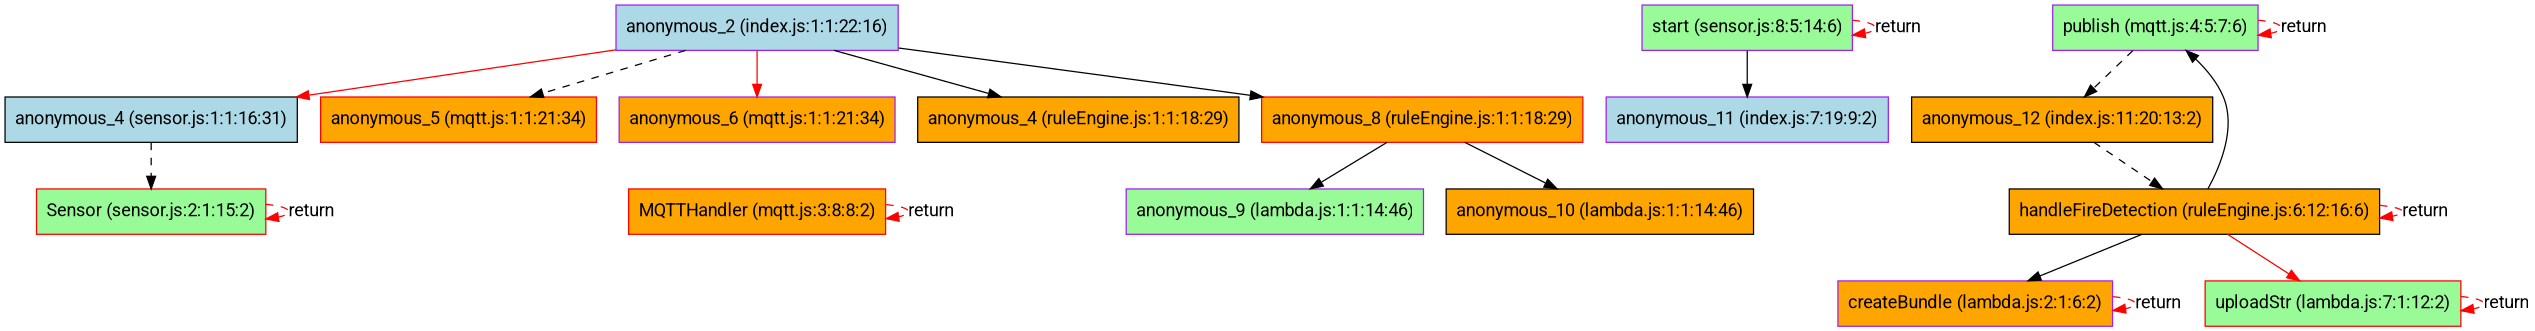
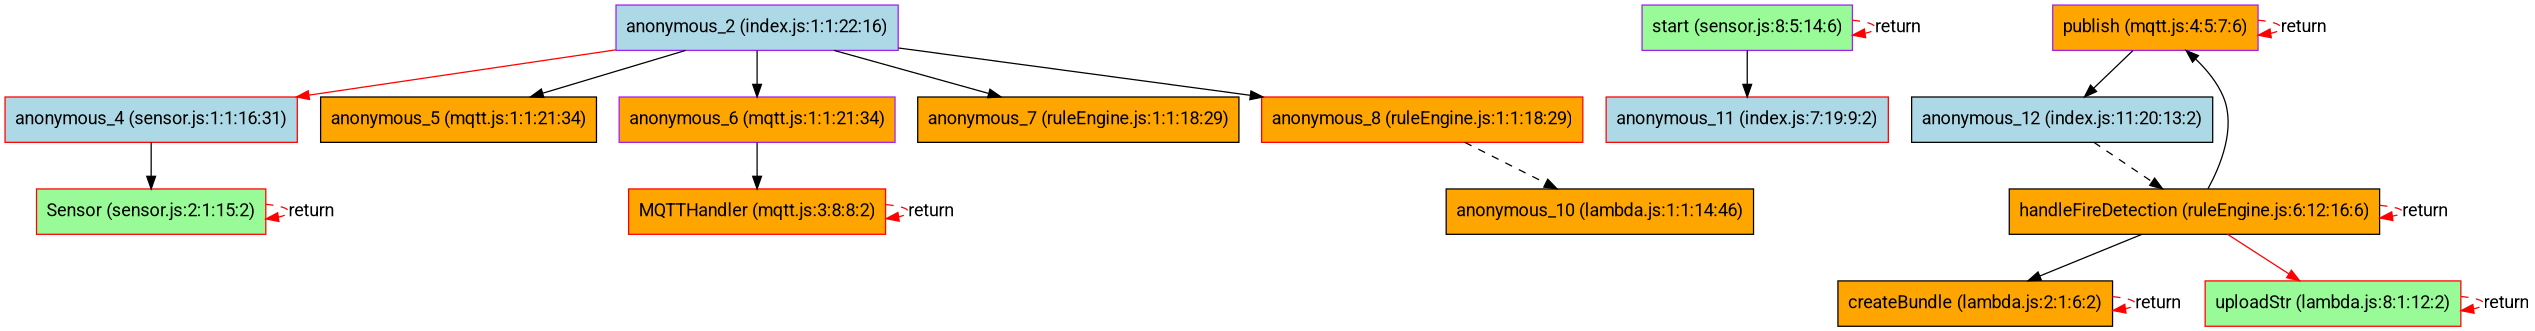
  digraph {
    fontname=Roboto
    node [color=purple fillcolor=orange fontname=Roboto shape=box style=filled]
    edge [color=black fontname=Roboto]
    "anonymous_2 (index.js:1:1:22:16)" [fillcolor=lightblue]
-   "anonymous_4 (sensor.js:1:1:16:31)" [color=black fillcolor=lightblue]
-   "anonymous_5 (mqtt.js:1:1:21:34)" [color=red]
+   "anonymous_4 (sensor.js:1:1:16:31)" [color=red fillcolor=lightblue]
+   "anonymous_5 (mqtt.js:1:1:21:34)" [color=black]
    "anonymous_6 (mqtt.js:1:1:21:34)"
-   "anonymous_7 (ruleEngine.js:1:1:18:29)" [color=black label="anonymous_4 (ruleEngine.js:1:1:18:29)"]
+   "anonymous_7 (ruleEngine.js:1:1:18:29)" [color=black]
    "anonymous_8 (ruleEngine.js:1:1:18:29)" [color=red]
    "Sensor (sensor.js:2:1:15:2)" [color=red fillcolor=palegreen]
    n8 [color=red label="MQTTHandler (mqtt.js:3:8:8:2)"]
-   "anonymous_9 (lambda.js:1:1:14:46)" [fillcolor=palegreen]
    "anonymous_10 (lambda.js:1:1:14:46)" [color=black]
    "start (sensor.js:8:5:14:6)" [fillcolor=palegreen]
-   "anonymous_11 (index.js:7:19:9:2)" [fillcolor=lightblue]
-   "publish (mqtt.js:4:5:7:6)" [fillcolor=palegreen]
-   "anonymous_12 (index.js:11:20:13:2)" [color=black]
+   "anonymous_11 (index.js:7:19:9:2)" [color=red fillcolor=lightblue]
+   "publish (mqtt.js:4:5:7:6)"
+   "anonymous_12 (index.js:11:20:13:2)" [color=black fillcolor=lightblue]
    "handleFireDetection (ruleEngine.js:6:12:16:6)" [color=black]
-   "createBundle (lambda.js:2:1:6:2)"
-   "uploadStr (lambda.js:8:1:12:2)" [color=red fillcolor=palegreen label="uploadStr (lambda.js:7:1:12:2)"]
+   "createBundle (lambda.js:2:1:6:2)" [color=black]
+   "uploadStr (lambda.js:8:1:12:2)" [color=red fillcolor=palegreen]
    "anonymous_2 (index.js:1:1:22:16)" -> "anonymous_4 (sensor.js:1:1:16:31)" [color=red]
-   "anonymous_2 (index.js:1:1:22:16)" -> "anonymous_5 (mqtt.js:1:1:21:34)" [style=dashed]
-   "anonymous_2 (index.js:1:1:22:16)" -> "anonymous_6 (mqtt.js:1:1:21:34)" [color=red]
+   "anonymous_2 (index.js:1:1:22:16)" -> "anonymous_5 (mqtt.js:1:1:21:34)"
+   "anonymous_2 (index.js:1:1:22:16)" -> "anonymous_6 (mqtt.js:1:1:21:34)"
    "anonymous_2 (index.js:1:1:22:16)" -> "anonymous_7 (ruleEngine.js:1:1:18:29)"
    "anonymous_2 (index.js:1:1:22:16)" -> "anonymous_8 (ruleEngine.js:1:1:18:29)"
-   "anonymous_4 (sensor.js:1:1:16:31)" -> "Sensor (sensor.js:2:1:15:2)" [style=dashed]
-   "anonymous_8 (ruleEngine.js:1:1:18:29)" -> "anonymous_9 (lambda.js:1:1:14:46)"
-   "anonymous_8 (ruleEngine.js:1:1:18:29)" -> "anonymous_10 (lambda.js:1:1:14:46)"
+   "anonymous_4 (sensor.js:1:1:16:31)" -> "Sensor (sensor.js:2:1:15:2)"
+   "anonymous_6 (mqtt.js:1:1:21:34)" -> n8
+   "anonymous_8 (ruleEngine.js:1:1:18:29)" -> "anonymous_10 (lambda.js:1:1:14:46)" [style=dashed]
    "Sensor (sensor.js:2:1:15:2)" -> "Sensor (sensor.js:2:1:15:2)" [color=red label=return style=dashed]
    n8 -> n8 [color=red label=return style=dashed]
    "start (sensor.js:8:5:14:6)" -> "start (sensor.js:8:5:14:6)" [color=red label=return style=dashed]
    "start (sensor.js:8:5:14:6)" -> "anonymous_11 (index.js:7:19:9:2)"
    "publish (mqtt.js:4:5:7:6)" -> "publish (mqtt.js:4:5:7:6)" [color=red label=return style=dashed]
-   "publish (mqtt.js:4:5:7:6)" -> "anonymous_12 (index.js:11:20:13:2)" [style=dashed]
+   "publish (mqtt.js:4:5:7:6)" -> "anonymous_12 (index.js:11:20:13:2)"
    "anonymous_12 (index.js:11:20:13:2)" -> "handleFireDetection (ruleEngine.js:6:12:16:6)" [style=dashed]
    "handleFireDetection (ruleEngine.js:6:12:16:6)" -> "publish (mqtt.js:4:5:7:6)"
    "handleFireDetection (ruleEngine.js:6:12:16:6)" -> "handleFireDetection (ruleEngine.js:6:12:16:6)" [color=red label=return style=dashed]
    "handleFireDetection (ruleEngine.js:6:12:16:6)" -> "createBundle (lambda.js:2:1:6:2)"
    "handleFireDetection (ruleEngine.js:6:12:16:6)" -> "uploadStr (lambda.js:8:1:12:2)" [color=red]
    "createBundle (lambda.js:2:1:6:2)" -> "createBundle (lambda.js:2:1:6:2)" [color=red label=return style=dashed]
    "uploadStr (lambda.js:8:1:12:2)" -> "uploadStr (lambda.js:8:1:12:2)" [color=red label=return style=dashed]
  }
